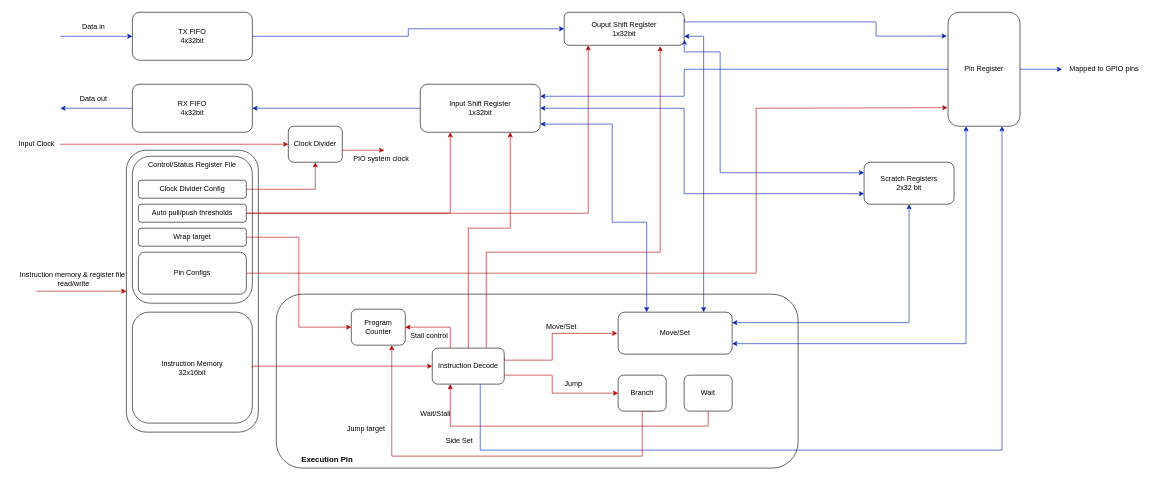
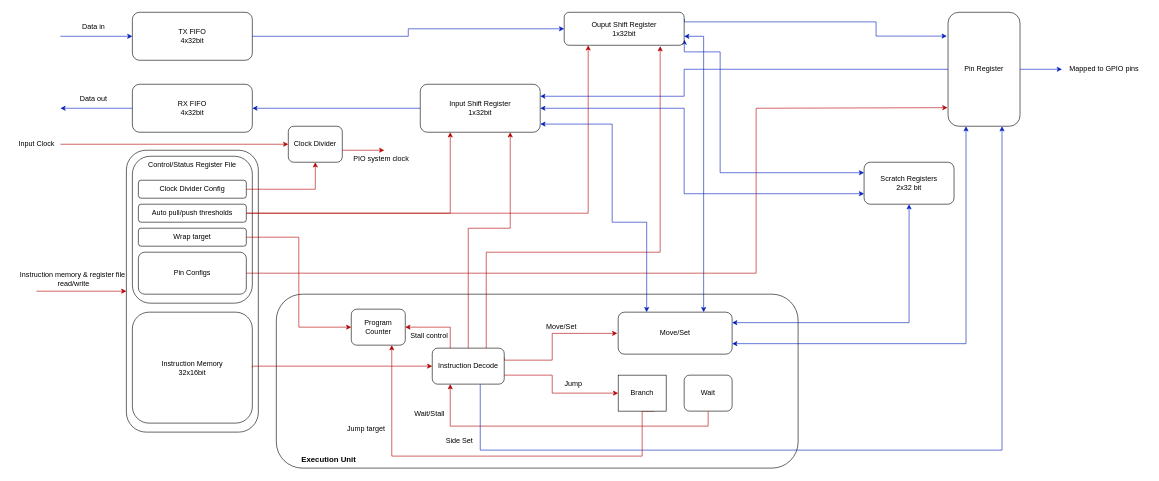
  <mxCell id="0" />
  <mxCell id="1" parent="0" />
  <mxCell id="2" style="edgeStyle=orthogonalEdgeStyle;rounded=0;orthogonalLoop=1;jettySize=auto;html=1;exitX=0;exitY=0.5;exitDx=0;exitDy=0;startArrow=classic;startFill=1;endArrow=none;endFill=0;fillColor=#e51400;strokeColor=#B20000;" edge="1" parent="1" source="3"><mxGeometry relative="1" as="geometry"><mxPoint y="485" as="targetPoint" x="60" /></mxGeometry></mxCell>
  <mxCell id="3" value="" style="rounded=1;whiteSpace=wrap;html=1;" vertex="1" parent="1"><mxGeometry x="210" y="250" width="220" height="470" as="geometry" /></mxCell>
  <mxCell id="4" value="" style="rounded=1;whiteSpace=wrap;html=1;" parent="1" vertex="1"><mxGeometry x="460" y="490" width="870" height="290" as="geometry" /></mxCell>
  <mxCell id="5" value="" style="rounded=1;whiteSpace=wrap;html=1;" parent="1" vertex="1"><mxGeometry x="220" y="260" width="200" height="245" as="geometry" /></mxCell>
  <mxCell id="6" value="&lt;div&gt;Instruction Memory&lt;/div&gt;32x16bit" style="rounded=1;whiteSpace=wrap;html=1;" parent="1" vertex="1"><mxGeometry x="220" y="520" width="200" height="185" as="geometry" /></mxCell>
  <mxCell id="7" value="&lt;div&gt;RX FIFO&lt;/div&gt;&lt;div&gt;4x32bit&lt;br&gt;&lt;/div&gt;" style="rounded=1;whiteSpace=wrap;html=1;fontSize=12;" parent="1" vertex="1"><mxGeometry x="220" y="140" width="200" height="80" as="geometry" /></mxCell>
  <mxCell id="8" value="&lt;div&gt;TX FIFO&lt;/div&gt;&lt;div&gt;4x32bit&lt;br&gt;&lt;/div&gt;" style="rounded=1;whiteSpace=wrap;html=1;fontSize=12;" parent="1" vertex="1"><mxGeometry x="220" y="20" width="200" height="80" as="geometry" /></mxCell>
  <mxCell id="9" style="edgeStyle=orthogonalEdgeStyle;rounded=0;orthogonalLoop=1;jettySize=auto;html=1;entryX=1;entryY=0.5;entryDx=0;entryDy=0;fillColor=#0050ef;strokeColor=#001DBC;startArrow=classic;startFill=1;endArrow=none;endFill=0;" parent="1" source="13" target="8" edge="1"><mxGeometry relative="1" as="geometry" /></mxCell>
  <mxCell id="10" style="edgeStyle=orthogonalEdgeStyle;rounded=0;orthogonalLoop=1;jettySize=auto;html=1;entryX=-0.017;entryY=0.209;entryDx=0;entryDy=0;entryPerimeter=0;endArrow=classic;endFill=1;exitX=1.002;exitY=0.203;exitDx=0;exitDy=0;exitPerimeter=0;startArrow=none;startFill=0;fillColor=#0050ef;strokeColor=#001DBC;" parent="1" source="13" target="37" edge="1"><mxGeometry relative="1" as="geometry"><Array as="points"><mxPoint x="1460" y="36" /><mxPoint x="1460" y="60" /></Array></mxGeometry></mxCell>
  <mxCell id="11" style="edgeStyle=orthogonalEdgeStyle;rounded=0;orthogonalLoop=1;jettySize=auto;html=1;exitX=1.001;exitY=0.825;exitDx=0;exitDy=0;entryX=0;entryY=0.25;entryDx=0;entryDy=0;startArrow=classic;startFill=1;endArrow=classic;endFill=1;fillColor=#0050ef;strokeColor=#001DBC;exitPerimeter=0;" parent="1" source="13" target="53" edge="1"><mxGeometry relative="1" as="geometry"><Array as="points"><mxPoint x="1200" y="86" /><mxPoint x="1200" y="288" /></Array></mxGeometry></mxCell>
  <mxCell id="12" style="edgeStyle=orthogonalEdgeStyle;rounded=0;orthogonalLoop=1;jettySize=auto;html=1;entryX=0.75;entryY=0;entryDx=0;entryDy=0;startArrow=classic;startFill=1;endArrow=none;endFill=0;exitX=0.8;exitY=1.027;exitDx=0;exitDy=0;exitPerimeter=0;fillColor=#e51400;strokeColor=#B20000;" parent="1" source="13" target="21" edge="1"><mxGeometry relative="1" as="geometry"><Array as="points"><mxPoint x="1100" y="420" /><mxPoint x="810" y="420" /></Array></mxGeometry></mxCell>
  <mxCell id="13" value="&lt;div&gt;Ouput Shift Register&lt;/div&gt;&lt;div&gt;1x32bit&lt;br&gt;&lt;/div&gt;" style="rounded=1;whiteSpace=wrap;html=1;fontSize=12;" parent="1" vertex="1"><mxGeometry x="940" y="20" width="200" height="55" as="geometry" /></mxCell>
  <mxCell id="14" value="Clock Divider" style="rounded=1;whiteSpace=wrap;html=1;fontSize=12;" parent="1" vertex="1"><mxGeometry x="480" y="210" width="90" height="60" as="geometry" /></mxCell>
  <mxCell id="15" value="&lt;div&gt;Program Counter&lt;/div&gt;" style="rounded=1;whiteSpace=wrap;html=1;fontSize=12;" parent="1" vertex="1"><mxGeometry x="585" y="515" width="90" height="60" as="geometry" /></mxCell>
  <mxCell id="16" style="edgeStyle=orthogonalEdgeStyle;rounded=0;orthogonalLoop=1;jettySize=auto;html=1;exitX=1;exitY=0.5;exitDx=0;exitDy=0;entryX=0;entryY=0.5;entryDx=0;entryDy=0;strokeWidth=1;fontSize=12;startArrow=none;startFill=0;endArrow=classic;endFill=1;fillColor=#e51400;strokeColor=#B20000;" parent="1" source="6" target="21" edge="1"><mxGeometry relative="1" as="geometry"><mxPoint x="620" y="650" as="sourcePoint" /><Array as="points"><mxPoint x="420" y="610" /></Array></mxGeometry></mxCell>
  <mxCell id="17" style="edgeStyle=orthogonalEdgeStyle;rounded=0;orthogonalLoop=1;jettySize=auto;html=1;exitX=1;exitY=0.25;exitDx=0;exitDy=0;startArrow=none;startFill=0;endArrow=classic;endFill=1;fillColor=#e51400;strokeColor=#B20000;entryX=-0.008;entryY=0.505;entryDx=0;entryDy=0;entryPerimeter=0;" parent="1" source="21" target="24" edge="1"><mxGeometry relative="1" as="geometry"><Array as="points"><mxPoint x="840" y="600" /><mxPoint x="920" y="600" /><mxPoint x="920" y="555" /><mxPoint x="1029" y="555" /></Array></mxGeometry></mxCell>
  <mxCell id="18" style="edgeStyle=orthogonalEdgeStyle;rounded=0;orthogonalLoop=1;jettySize=auto;html=1;entryX=0.75;entryY=1;entryDx=0;entryDy=0;startArrow=none;startFill=0;endArrow=classic;endFill=1;fillColor=#0050ef;strokeColor=#001DBC;" parent="1" source="21" target="37" edge="1"><mxGeometry relative="1" as="geometry"><Array as="points"><mxPoint x="800" y="750" /><mxPoint x="1670" y="750" /></Array></mxGeometry></mxCell>
  <mxCell id="19" style="edgeStyle=orthogonalEdgeStyle;rounded=0;orthogonalLoop=1;jettySize=auto;html=1;entryX=1;entryY=0.5;entryDx=0;entryDy=0;startArrow=none;startFill=0;endArrow=classic;endFill=1;exitX=0.25;exitY=0;exitDx=0;exitDy=0;fillColor=#e51400;strokeColor=#B20000;" parent="1" source="21" target="15" edge="1"><mxGeometry relative="1" as="geometry" /></mxCell>
  <mxCell id="20" style="edgeStyle=orthogonalEdgeStyle;rounded=0;orthogonalLoop=1;jettySize=auto;html=1;entryX=0;entryY=0.5;entryDx=0;entryDy=0;startArrow=none;startFill=0;exitX=1;exitY=0.75;exitDx=0;exitDy=0;fillColor=#e51400;strokeColor=#B20000;" parent="1" source="21" target="61" edge="1"><mxGeometry relative="1" as="geometry"><Array as="points"><mxPoint x="920" y="625" /><mxPoint x="920" y="655" /></Array></mxGeometry></mxCell>
  <mxCell id="21" value="&lt;div&gt;Instruction Decode&lt;/div&gt;" style="rounded=1;whiteSpace=wrap;html=1;fontSize=12;" parent="1" vertex="1"><mxGeometry x="720" y="580" width="120" height="60" as="geometry" /></mxCell>
  <mxCell id="22" style="edgeStyle=orthogonalEdgeStyle;rounded=0;orthogonalLoop=1;jettySize=auto;html=1;startArrow=classic;startFill=1;endArrow=classic;endFill=1;fillColor=#0050ef;strokeColor=#001DBC;exitX=0.75;exitY=0;exitDx=0;exitDy=0;" parent="1" source="24" target="13" edge="1"><mxGeometry relative="1" as="geometry"><mxPoint x="1170" y="50" as="targetPoint" /><Array as="points"><mxPoint x="1173" y="60" /></Array></mxGeometry></mxCell>
  <mxCell id="23" style="edgeStyle=orthogonalEdgeStyle;rounded=0;orthogonalLoop=1;jettySize=auto;html=1;entryX=0.75;entryY=1;entryDx=0;entryDy=0;startArrow=none;startFill=0;endArrow=classic;endFill=1;exitX=0.5;exitY=0;exitDx=0;exitDy=0;fillColor=#e51400;strokeColor=#B20000;" parent="1" source="21" target="50" edge="1"><mxGeometry relative="1" as="geometry"><Array as="points"><mxPoint x="780" y="380" /><mxPoint x="850" y="380" /></Array></mxGeometry></mxCell>
  <mxCell id="24" value="Move/Set" style="rounded=1;whiteSpace=wrap;html=1;" parent="1" vertex="1"><mxGeometry x="1030" y="520" width="190" height="70" as="geometry" /></mxCell>
  <mxCell id="25" style="edgeStyle=orthogonalEdgeStyle;rounded=0;orthogonalLoop=1;jettySize=auto;html=1;entryX=-0.008;entryY=0.837;entryDx=0;entryDy=0;entryPerimeter=0;fillColor=#e51400;strokeColor=#B20000;exitX=1;exitY=0.5;exitDx=0;exitDy=0;" parent="1" source="26" target="37" edge="1"><mxGeometry relative="1" as="geometry"><mxPoint x="1300" y="190" as="targetPoint" /><Array as="points"><mxPoint x="1260" y="455" /><mxPoint x="1260" y="180" /></Array></mxGeometry></mxCell>
  <mxCell id="26" value="Pin Configs" style="rounded=1;whiteSpace=wrap;html=1;" parent="1" vertex="1"><mxGeometry x="230" y="420" width="180" height="70" as="geometry" /></mxCell>
  <mxCell id="27" style="edgeStyle=orthogonalEdgeStyle;rounded=0;orthogonalLoop=1;jettySize=auto;html=1;entryX=0.25;entryY=1;entryDx=0;entryDy=0;fillColor=#e51400;strokeColor=#B20000;" parent="1" source="29" target="50" edge="1"><mxGeometry relative="1" as="geometry"><mxPoint x="740" y="230" as="targetPoint" /></mxGeometry></mxCell>
  <mxCell id="28" style="edgeStyle=orthogonalEdgeStyle;rounded=0;orthogonalLoop=1;jettySize=auto;html=1;entryX=0.2;entryY=1;entryDx=0;entryDy=0;entryPerimeter=0;fillColor=#e51400;strokeColor=#B20000;" parent="1" source="29" target="13" edge="1"><mxGeometry relative="1" as="geometry" /></mxCell>
  <mxCell id="29" value="Auto pull/push thresholds" style="rounded=1;whiteSpace=wrap;html=1;" parent="1" vertex="1"><mxGeometry x="230" y="340" width="180" height="30" as="geometry" /></mxCell>
  <mxCell id="30" style="edgeStyle=orthogonalEdgeStyle;rounded=0;orthogonalLoop=1;jettySize=auto;html=1;entryX=0;entryY=0.5;entryDx=0;entryDy=0;startArrow=none;startFill=0;endArrow=classic;endFill=1;fillColor=#e51400;strokeColor=#B20000;" parent="1" source="31" target="15" edge="1"><mxGeometry relative="1" as="geometry" /></mxCell>
  <mxCell id="31" value="Wrap target" style="rounded=1;whiteSpace=wrap;html=1;" parent="1" vertex="1"><mxGeometry x="230" y="380" width="180" height="30" as="geometry" /></mxCell>
  <mxCell id="32" value="Control/Status Register File" style="text;html=1;strokeColor=none;fillColor=none;align=center;verticalAlign=middle;whiteSpace=wrap;rounded=0;" parent="1" vertex="1"><mxGeometry x="240" y="260" width="160" height="30" as="geometry" /></mxCell>
  <mxCell id="33" style="edgeStyle=orthogonalEdgeStyle;rounded=0;orthogonalLoop=1;jettySize=auto;html=1;entryX=0.5;entryY=1;entryDx=0;entryDy=0;fillColor=#e51400;strokeColor=#B20000;" parent="1" source="34" target="14" edge="1"><mxGeometry relative="1" as="geometry" /></mxCell>
  <mxCell id="34" value="Clock Divider Config" style="rounded=1;whiteSpace=wrap;html=1;" parent="1" vertex="1"><mxGeometry x="230" y="300" width="180" height="30" as="geometry" /></mxCell>
  <mxCell id="35" style="edgeStyle=orthogonalEdgeStyle;rounded=0;orthogonalLoop=1;jettySize=auto;html=1;endArrow=classic;endFill=1;entryX=1;entryY=0.75;entryDx=0;entryDy=0;exitX=0.25;exitY=1;exitDx=0;exitDy=0;fillColor=#0050ef;strokeColor=#001DBC;startArrow=classic;startFill=1;" parent="1" source="37" target="24" edge="1"><mxGeometry relative="1" as="geometry"><mxPoint x="1360" y="640" as="targetPoint" /><Array as="points"><mxPoint x="1610" y="573" /></Array></mxGeometry></mxCell>
  <mxCell id="36" style="edgeStyle=orthogonalEdgeStyle;rounded=0;orthogonalLoop=1;jettySize=auto;html=1;entryX=1;entryY=0.25;entryDx=0;entryDy=0;endArrow=classic;endFill=1;fillColor=#0050ef;strokeColor=#001DBC;" parent="1" source="37" target="50" edge="1"><mxGeometry relative="1" as="geometry"><Array as="points"><mxPoint x="1140" y="115" /><mxPoint x="1140" y="160" /></Array></mxGeometry></mxCell>
  <mxCell id="37" value="&lt;div&gt;Pin Register&lt;/div&gt;" style="rounded=1;whiteSpace=wrap;html=1;" parent="1" vertex="1"><mxGeometry x="1580" y="20" width="120" height="190" as="geometry" /></mxCell>
  <mxCell id="38" value="" style="endArrow=classic;html=1;rounded=0;exitX=1;exitY=0.5;exitDx=0;exitDy=0;fillColor=#0050ef;strokeColor=#001DBC;" parent="1" source="37" edge="1"><mxGeometry width="50" height="50" relative="1" as="geometry"><mxPoint x="1730" y="425" as="sourcePoint" /><mxPoint x="1770" y="115" as="targetPoint" /></mxGeometry></mxCell>
  <mxCell id="39" value="Mapped to GPIO pins" style="text;html=1;align=center;verticalAlign=middle;resizable=0;points=[];autosize=1;strokeColor=none;fillColor=none;" parent="1" vertex="1"><mxGeometry x="1770" y="100" width="140" height="30" as="geometry" /></mxCell>
  <mxCell id="40" value="" style="endArrow=none;html=1;rounded=0;exitX=0;exitY=0.5;exitDx=0;exitDy=0;fillColor=#0050ef;strokeColor=#001DBC;startArrow=classic;startFill=1;endFill=0;" parent="1" source="8" edge="1"><mxGeometry width="50" height="50" relative="1" as="geometry"><mxPoint x="110" y="90" as="sourcePoint" /><mxPoint x="100" y="60" as="targetPoint" /></mxGeometry></mxCell>
  <mxCell id="41" value="" style="endArrow=none;html=1;rounded=0;entryX=0;entryY=0.5;entryDx=0;entryDy=0;fillColor=#0050ef;strokeColor=#001DBC;startArrow=classic;startFill=1;endFill=0;" parent="1" target="7" edge="1"><mxGeometry width="50" height="50" relative="1" as="geometry"><mxPoint x="100" y="180" as="sourcePoint" /><mxPoint x="130" y="170" as="targetPoint" /></mxGeometry></mxCell>
  <mxCell id="42" value="&lt;div&gt;Data out&lt;/div&gt;" style="text;html=1;align=center;verticalAlign=middle;resizable=0;points=[];autosize=1;strokeColor=none;fillColor=none;" parent="1" vertex="1"><mxGeometry x="120" y="150" width="70" height="30" as="geometry" /></mxCell>
  <mxCell id="43" value="Data in" style="text;html=1;align=center;verticalAlign=middle;resizable=0;points=[];autosize=1;strokeColor=none;fillColor=none;" parent="1" vertex="1"><mxGeometry x="125" y="30" width="60" height="30" as="geometry" /></mxCell>
  <mxCell id="44" value="" style="endArrow=classic;html=1;rounded=0;entryX=0;entryY=0.5;entryDx=0;entryDy=0;fillColor=#e51400;strokeColor=#B20000;" parent="1" target="14" edge="1"><mxGeometry width="50" height="50" relative="1" as="geometry"><mxPoint x="100" y="240" as="sourcePoint" /><mxPoint x="150" y="230" as="targetPoint" /></mxGeometry></mxCell>
  <mxCell id="45" value="Input Clock" style="text;html=1;align=center;verticalAlign=middle;resizable=0;points=[];autosize=1;strokeColor=none;fillColor=none;" parent="1" vertex="1"><mxGeometry x="20" y="225" width="80" height="30" as="geometry" /></mxCell>
  <mxCell id="46" value="" style="endArrow=classic;html=1;rounded=0;fillColor=#e51400;strokeColor=#B20000;" parent="1" edge="1"><mxGeometry width="50" height="50" relative="1" as="geometry"><mxPoint x="570" y="250" as="sourcePoint" /><mxPoint x="640" y="250" as="targetPoint" /></mxGeometry></mxCell>
  <mxCell id="47" value="PIO system clock" style="text;html=1;strokeColor=none;fillColor=none;align=center;verticalAlign=middle;whiteSpace=wrap;rounded=0;" parent="1" vertex="1"><mxGeometry x="580" y="250" width="110" height="30" as="geometry" /></mxCell>
  <mxCell id="48" style="edgeStyle=orthogonalEdgeStyle;rounded=0;orthogonalLoop=1;jettySize=auto;html=1;fillColor=#0050ef;strokeColor=#001DBC;startArrow=none;startFill=0;endArrow=classic;endFill=1;" parent="1" source="50" target="7" edge="1"><mxGeometry relative="1" as="geometry" /></mxCell>
  <mxCell id="49" style="edgeStyle=orthogonalEdgeStyle;rounded=0;orthogonalLoop=1;jettySize=auto;html=1;startArrow=classic;startFill=1;endArrow=classic;endFill=1;fillColor=#0050ef;strokeColor=#001DBC;exitX=1.001;exitY=0.83;exitDx=0;exitDy=0;exitPerimeter=0;entryX=0.25;entryY=0;entryDx=0;entryDy=0;" parent="1" source="50" target="24" edge="1"><mxGeometry relative="1" as="geometry"><Array as="points"><mxPoint x="1020" y="206" /><mxPoint x="1020" y="370" /><mxPoint x="1078" y="370" /></Array></mxGeometry></mxCell>
  <mxCell id="50" value="&lt;div&gt;Input Shift Register&lt;/div&gt;&lt;div&gt;1x32bit&lt;br&gt;&lt;/div&gt;" style="rounded=1;whiteSpace=wrap;html=1;fontSize=12;" parent="1" vertex="1"><mxGeometry x="700" y="140" width="200" height="80" as="geometry" /></mxCell>
  <mxCell id="51" style="edgeStyle=orthogonalEdgeStyle;rounded=0;orthogonalLoop=1;jettySize=auto;html=1;entryX=1;entryY=0.5;entryDx=0;entryDy=0;endArrow=classic;endFill=1;startArrow=classic;startFill=1;exitX=0;exitY=0.75;exitDx=0;exitDy=0;fillColor=#0050ef;strokeColor=#001DBC;" parent="1" source="53" target="50" edge="1"><mxGeometry relative="1" as="geometry"><Array as="points"><mxPoint x="1140" y="323" /><mxPoint x="1140" y="180" /></Array></mxGeometry></mxCell>
  <mxCell id="52" style="edgeStyle=orthogonalEdgeStyle;rounded=0;orthogonalLoop=1;jettySize=auto;html=1;startArrow=classic;startFill=1;endArrow=classic;endFill=1;exitX=0.5;exitY=1;exitDx=0;exitDy=0;fillColor=#0050ef;strokeColor=#001DBC;entryX=1;entryY=0.25;entryDx=0;entryDy=0;" parent="1" source="53" target="24" edge="1"><mxGeometry relative="1" as="geometry"><Array as="points"><mxPoint x="1515" y="538" /></Array><mxPoint x="1330" y="683" as="targetPoint" /></mxGeometry></mxCell>
  <mxCell id="53" value="&lt;div&gt;Scratch Registers&lt;/div&gt;&lt;div&gt;2x32 bit&lt;br&gt;&lt;/div&gt;" style="rounded=1;whiteSpace=wrap;html=1;fontSize=12;" parent="1" vertex="1"><mxGeometry x="1440" y="270" width="150" height="70" as="geometry" /></mxCell>
  <mxCell id="54" value="Move/Set " style="text;html=1;align=center;verticalAlign=middle;resizable=0;points=[];autosize=1;strokeColor=none;fillColor=none;" parent="1" vertex="1"><mxGeometry x="900" y="530" width="70" height="30" as="geometry" /></mxCell>
  <mxCell id="55" value="Side Set" style="text;html=1;align=center;verticalAlign=middle;resizable=0;points=[];autosize=1;strokeColor=none;fillColor=none;" parent="1" vertex="1"><mxGeometry x="730" y="720" width="70" height="30" as="geometry" /></mxCell>
- <mxCell id="56" value="Wait/Stall" style="text;html=1;align=center;verticalAlign=middle;resizable=0;points=[];autosize=1;strokeColor=none;fillColor=none;" parent="1" vertex="1"><mxGeometry x="690" y="675" width="70" height="30" as="geometry" /></mxCell>
- <mxCell id="57" value="&lt;font style=&quot;font-size: 13px;&quot;&gt;&lt;b&gt;Execution Pin&lt;/b&gt;&lt;/font&gt;" style="text;html=1;strokeColor=none;fillColor=none;align=left;verticalAlign=middle;whiteSpace=wrap;rounded=0;" parent="1" vertex="1"><mxGeometry x="500" y="750" width="116" height="30" as="geometry" /></mxCell>
+ <mxCell id="56" value="Wait/Stall" style="text;html=1;align=center;verticalAlign=middle;resizable=0;points=[];autosize=1;strokeColor=none;fillColor=none;" parent="1" vertex="1"><mxGeometry x="680" y="675" width="70" height="30" as="geometry" /></mxCell>
+ <mxCell id="57" value="&lt;font style=&quot;font-size: 13px;&quot;&gt;&lt;b&gt;Execution Unit&lt;/b&gt;&lt;/font&gt;" style="text;html=1;strokeColor=none;fillColor=none;align=left;verticalAlign=middle;whiteSpace=wrap;rounded=0;" parent="1" vertex="1"><mxGeometry x="500" y="750" width="116" height="30" as="geometry" /></mxCell>
  <mxCell id="58" value="Jump target" style="text;html=1;strokeColor=none;fillColor=none;align=center;verticalAlign=middle;whiteSpace=wrap;rounded=0;" parent="1" vertex="1"><mxGeometry x="570" y="700" width="80" height="30" as="geometry" /></mxCell>
  <mxCell id="59" value="Stall control" style="text;html=1;strokeColor=none;fillColor=none;align=center;verticalAlign=middle;whiteSpace=wrap;rounded=0;" parent="1" vertex="1"><mxGeometry x="675" y="545" width="80" height="30" as="geometry" /></mxCell>
  <mxCell id="60" style="edgeStyle=orthogonalEdgeStyle;rounded=0;orthogonalLoop=1;jettySize=auto;html=1;entryX=0.75;entryY=1;entryDx=0;entryDy=0;startArrow=none;startFill=0;endArrow=classic;endFill=1;exitX=0.75;exitY=1;exitDx=0;exitDy=0;fillColor=#e51400;strokeColor=#B20000;" parent="1" source="61" target="15" edge="1"><mxGeometry relative="1" as="geometry"><Array as="points"><mxPoint x="1070" y="685" /><mxPoint x="1070" y="760" /><mxPoint x="653" y="760" /></Array></mxGeometry></mxCell>
- <mxCell id="61" value="Branch" style="rounded=1;whiteSpace=wrap;html=1;" parent="1" vertex="1"><mxGeometry x="1030" y="625" width="80" height="60" as="geometry" /></mxCell>
+ <mxCell id="61" value="Branch" style="whiteSpace=wrap;html=1;rounded=0;" parent="1" vertex="1"><mxGeometry x="1030" y="625" width="80" height="60" as="geometry" /></mxCell>
  <mxCell id="62" value="&lt;div&gt;Jump&lt;/div&gt;" style="text;html=1;align=center;verticalAlign=middle;resizable=0;points=[];autosize=1;strokeColor=none;fillColor=none;" parent="1" vertex="1"><mxGeometry x="930" y="625" width="50" height="30" as="geometry" /></mxCell>
  <mxCell id="63" style="edgeStyle=orthogonalEdgeStyle;rounded=0;orthogonalLoop=1;jettySize=auto;html=1;entryX=0.25;entryY=1;entryDx=0;entryDy=0;startArrow=none;startFill=0;endArrow=classic;endFill=1;fillColor=#e51400;strokeColor=#B20000;" parent="1" source="64" target="21" edge="1"><mxGeometry relative="1" as="geometry"><Array as="points"><mxPoint x="1180" y="710" /><mxPoint x="750" y="710" /></Array></mxGeometry></mxCell>
  <mxCell id="64" value="&lt;div&gt;Wait&lt;/div&gt;" style="rounded=1;whiteSpace=wrap;html=1;" parent="1" vertex="1"><mxGeometry x="1140" y="625" width="80" height="60" as="geometry" /></mxCell>
  <mxCell id="65" value="&lt;div&gt;Instruction memory &amp;amp; register file&lt;/div&gt;&lt;div&gt;&amp;nbsp;read/write&lt;/div&gt;" style="text;html=1;align=center;verticalAlign=middle;resizable=0;points=[];autosize=1;strokeColor=none;fillColor=none;" vertex="1" parent="1"><mxGeometry x="20" y="445" width="200" height="40" as="geometry" /></mxCell>
